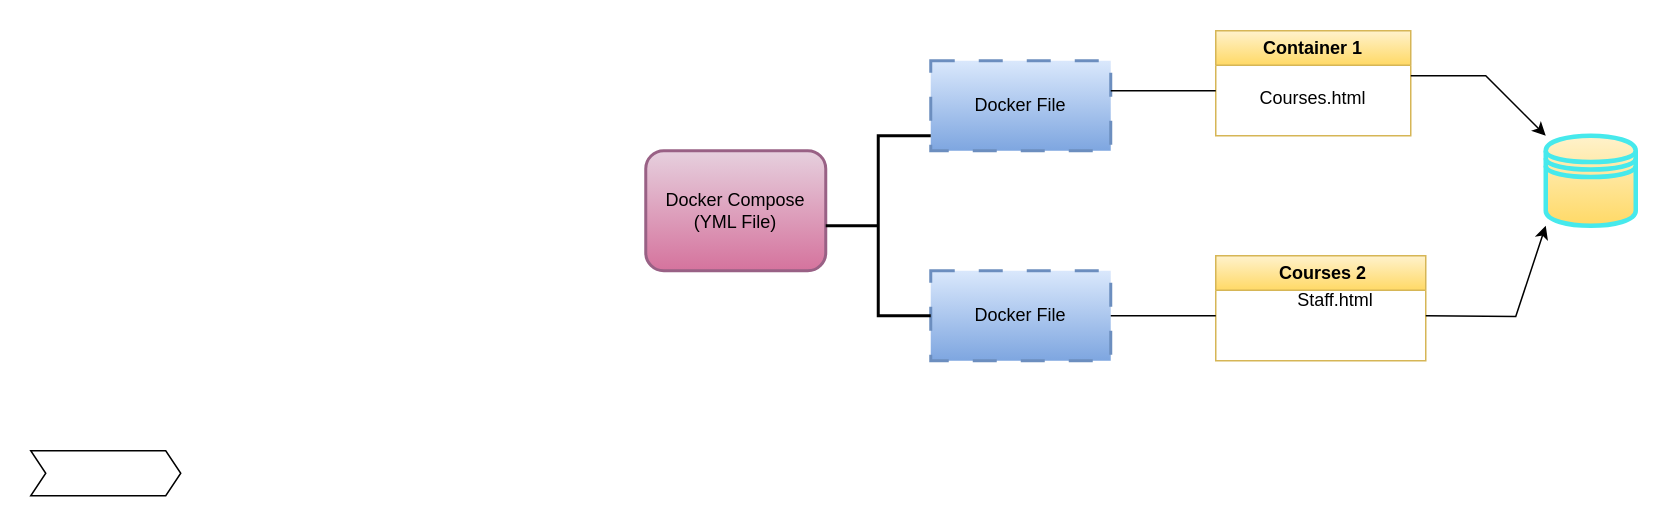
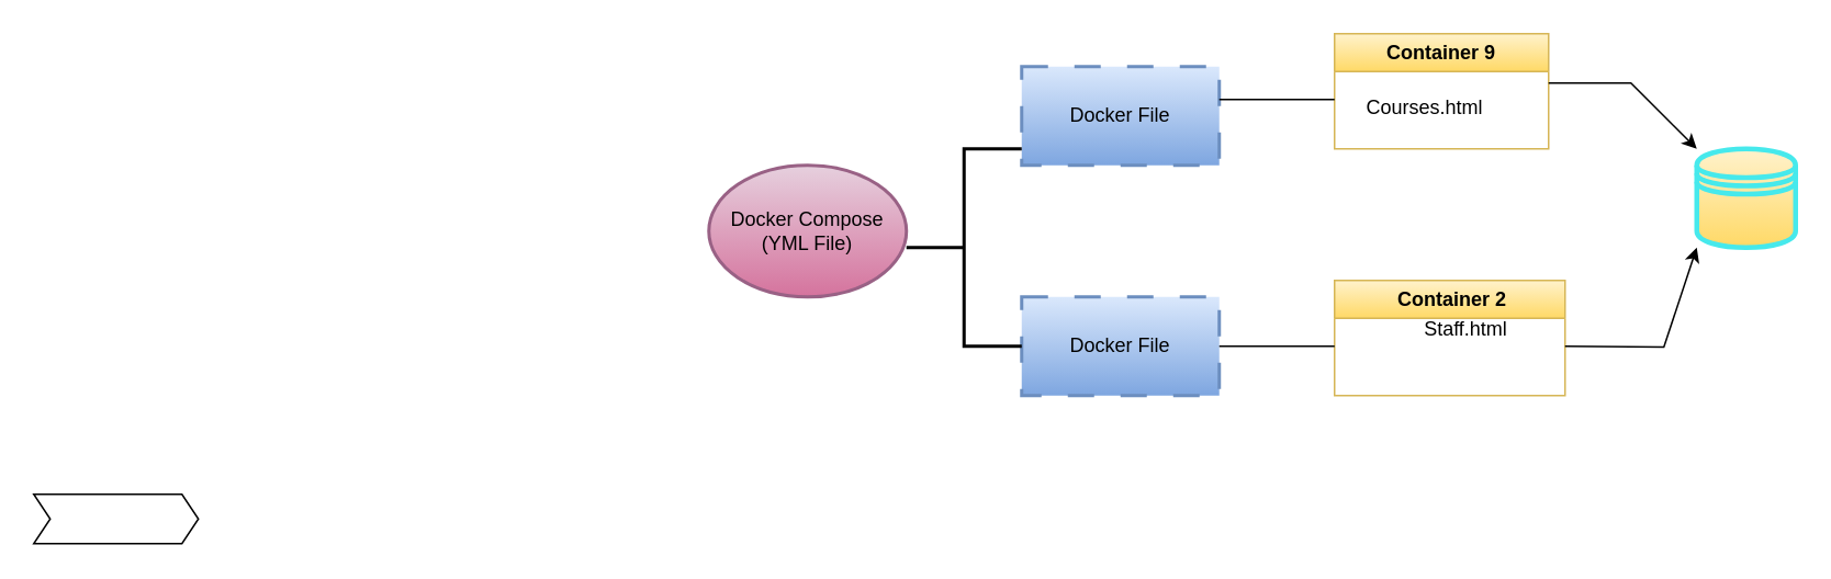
  <mxCell id="0" />
  <mxCell id="1" parent="0" />
- <mxCell id="2" value="Docker Compose&lt;br&gt;(YML File)" style="whiteSpace=wrap;html=1;strokeWidth=2;fillColor=#e6d0de;gradientColor=#d5739d;strokeColor=#996185;rounded=1;" vertex="1" parent="1"><mxGeometry x="430" y="100" width="120" height="80" as="geometry" /></mxCell>
+ <mxCell id="2" value="Docker Compose&lt;br&gt;(YML File)" style="ellipse;whiteSpace=wrap;html=1;strokeWidth=2;fillColor=#e6d0de;gradientColor=#d5739d;strokeColor=#996185;" vertex="1" parent="1"><mxGeometry x="430" y="100" width="120" height="80" as="geometry" /></mxCell>
  <mxCell id="3" value="Docker File" style="rounded=0;whiteSpace=wrap;html=1;dashed=1;dashPattern=8 8;strokeWidth=2;fillColor=#dae8fc;strokeColor=#6c8ebf;gradientColor=#7ea6e0;" vertex="1" parent="1"><mxGeometry x="620" y="40" width="120" height="60" as="geometry" /></mxCell>
  <mxCell id="4" value="Docker File" style="rounded=0;whiteSpace=wrap;html=1;dashed=1;dashPattern=8 8;strokeWidth=2;fillColor=#dae8fc;strokeColor=#6c8ebf;gradientColor=#7ea6e0;" vertex="1" parent="1"><mxGeometry x="620" y="180" width="120" height="60" as="geometry" /></mxCell>
- <mxCell id="5" value="Container 1" style="swimlane;whiteSpace=wrap;html=1;fillColor=#fff2cc;gradientColor=#ffd966;strokeColor=#d6b656;" vertex="1" parent="1"><mxGeometry x="810" y="20" width="130" height="70" as="geometry" /></mxCell>
- <mxCell id="6" value="Courses.html" style="text;html=1;strokeColor=none;fillColor=none;align=center;verticalAlign=middle;whiteSpace=wrap;rounded=0;" vertex="1" parent="5"><mxGeometry x="35" y="30" width="60" height="30" as="geometry" /></mxCell>
- <mxCell id="7" value="&amp;nbsp;Courses 2" style="swimlane;whiteSpace=wrap;html=1;startSize=23;fillColor=#fff2cc;gradientColor=#ffd966;strokeColor=#d6b656;" vertex="1" parent="1"><mxGeometry x="810" y="170" width="140" height="70" as="geometry" /></mxCell>
+ <mxCell id="5" value="Container 9" style="swimlane;whiteSpace=wrap;html=1;fillColor=#fff2cc;gradientColor=#ffd966;strokeColor=#d6b656;" vertex="1" parent="1"><mxGeometry x="810" y="20" width="130" height="70" as="geometry" /></mxCell>
+ <mxCell id="6" value="Courses.html" style="text;html=1;strokeColor=none;fillColor=none;align=center;verticalAlign=middle;whiteSpace=wrap;rounded=0;" vertex="1" parent="5"><mxGeometry x="25" y="30" width="60" height="30" as="geometry" /></mxCell>
+ <mxCell id="7" value="&amp;nbsp;Container 2" style="swimlane;whiteSpace=wrap;html=1;startSize=23;fillColor=#fff2cc;gradientColor=#ffd966;strokeColor=#d6b656;" vertex="1" parent="1"><mxGeometry x="810" y="170" width="140" height="70" as="geometry" /></mxCell>
  <mxCell id="8" value="Staff.html" style="text;html=1;strokeColor=none;fillColor=none;align=center;verticalAlign=middle;whiteSpace=wrap;rounded=0;" vertex="1" parent="7"><mxGeometry x="50" y="15" width="60" height="30" as="geometry" /></mxCell>
  <mxCell id="9" value="" style="strokeWidth=2;html=1;shape=mxgraph.flowchart.annotation_2;align=left;labelPosition=right;pointerEvents=1;" vertex="1" parent="1"><mxGeometry x="550" y="90" width="70" height="120" as="geometry" /></mxCell>
  <mxCell id="10" value="" style="html=1;shadow=0;dashed=0;align=center;verticalAlign=middle;shape=mxgraph.arrows2.arrow;dy=0;dx=10;notch=10;" vertex="1" parent="1"><mxGeometry x="20" y="300" width="100" height="30" as="geometry" /></mxCell>
  <mxCell id="11" value="" style="endArrow=none;html=1;rounded=0;" edge="1" parent="1"><mxGeometry width="50" height="50" relative="1" as="geometry"><mxPoint x="810" y="60" as="sourcePoint" /><mxPoint x="740" y="60" as="targetPoint" /><Array as="points" /></mxGeometry></mxCell>
  <mxCell id="12" value="" style="endArrow=none;html=1;rounded=0;entryX=1;entryY=0.5;entryDx=0;entryDy=0;" edge="1" parent="1" target="4"><mxGeometry width="50" height="50" relative="1" as="geometry"><mxPoint x="810" y="210" as="sourcePoint" /><mxPoint x="750" y="70" as="targetPoint" /><Array as="points"><mxPoint x="780" y="210" /></Array></mxGeometry></mxCell>
  <mxCell id="13" value="" style="shape=datastore;whiteSpace=wrap;html=1;fillColor=#fff2cc;strokeColor=#46e9ec;strokeWidth=3;gradientColor=#ffd966;" vertex="1" parent="1"><mxGeometry x="1030" y="90" width="60" height="60" as="geometry" /></mxCell>
  <mxCell id="14" value="" style="endArrow=classic;html=1;rounded=0;" edge="1" parent="1" target="13"><mxGeometry width="50" height="50" relative="1" as="geometry"><mxPoint x="940" y="50" as="sourcePoint" /><mxPoint x="1130" y="260" as="targetPoint" /><Array as="points"><mxPoint x="990" y="50" /></Array></mxGeometry></mxCell>
  <mxCell id="15" value="" style="endArrow=classic;html=1;rounded=0;exitX=1;exitY=0.75;exitDx=0;exitDy=0;" edge="1" parent="1"><mxGeometry width="50" height="50" relative="1" as="geometry"><mxPoint x="950" y="210" as="sourcePoint" /><mxPoint x="1030" y="150" as="targetPoint" /><Array as="points"><mxPoint x="1010" y="210.5" /></Array></mxGeometry></mxCell>
